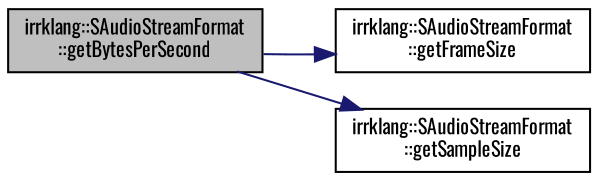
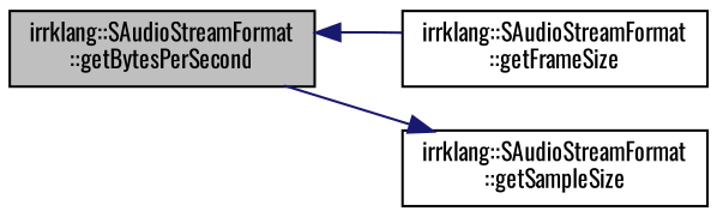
  digraph {
    fontname=Oswald
    rankdir=LR
    node [color=black fontname=Oswald fontsize=10 shape=record]
    edge [color=midnightblue fontname=Oswald fontsize=10 labelfontname=Helvetica labelfontsize=10 style=solid]
    n1 [fillcolor=grey75 fontcolor=black height=0.2 label="irrklang::SAudioStreamFormat\l::getBytesPerSecond" style=filled width=0.4]
    n2 [height=0.2 label="irrklang::SAudioStreamFormat\l::getFrameSize" width=0.4]
    n3 [height=0.2 label="irrklang::SAudioStreamFormat\l::getSampleSize" width=0.4]
-   n1 -> n2
+   n2 -> n1
    n1 -> n3
  }
